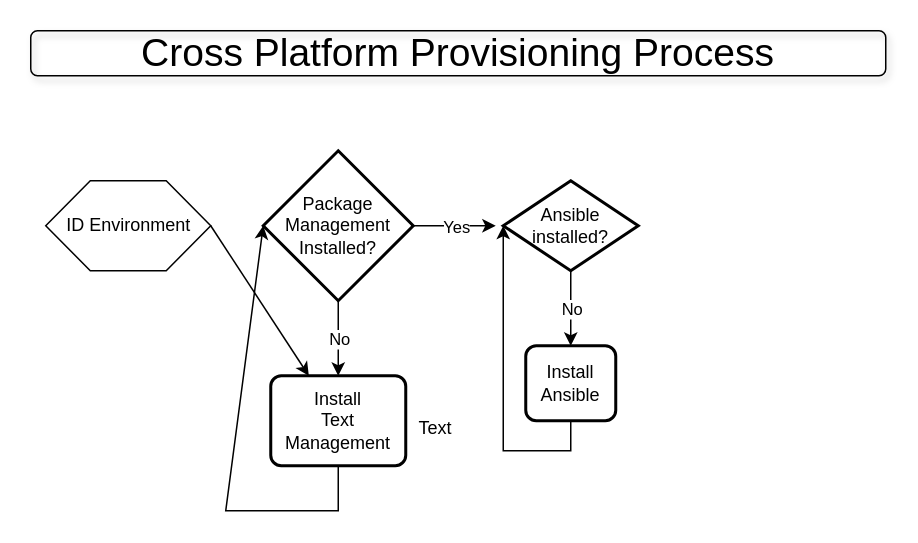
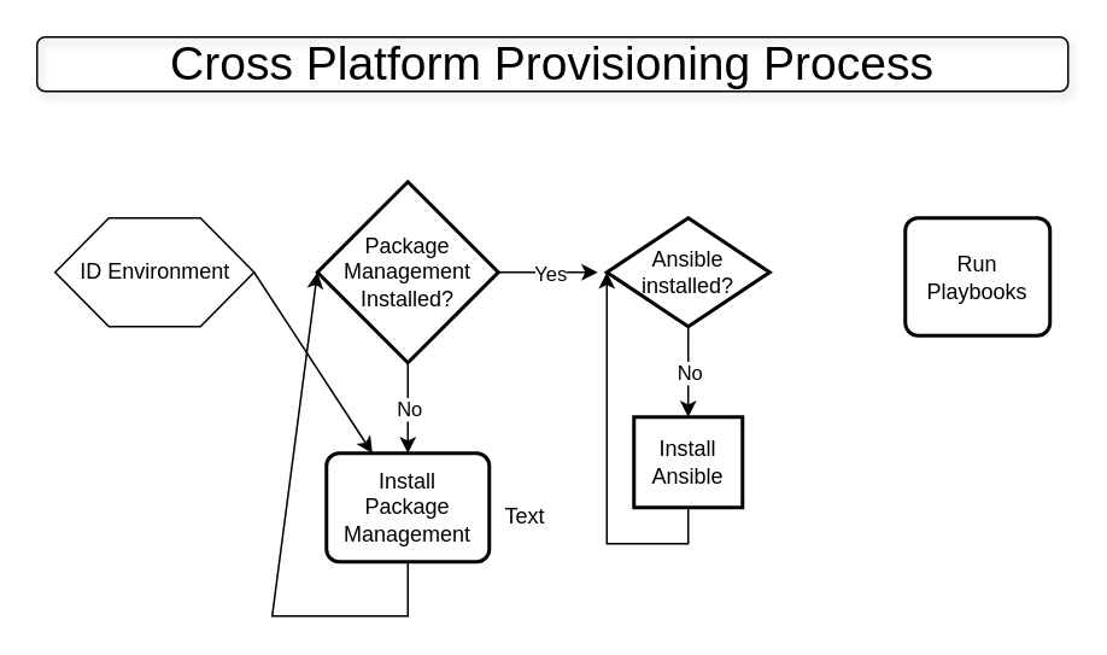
  <mxCell id="0" />
  <mxCell id="1" parent="0" />
  <mxCell id="2" value="Ansible installed?" style="strokeWidth=2;html=1;shape=mxgraph.flowchart.decision;whiteSpace=wrap;" vertex="1" parent="1"><mxGeometry x="335" y="120" width="90" height="60" as="geometry" /></mxCell>
  <mxCell id="3" value="ID&amp;nbsp;Environment" style="verticalLabelPosition=middle;verticalAlign=middle;html=1;shape=hexagon;perimeter=hexagonPerimeter2;arcSize=6;size=0.27;labelPosition=center;align=center;" vertex="1" parent="1"><mxGeometry x="30" y="120" width="110" height="60" as="geometry" /></mxCell>
  <mxCell id="4" value="" style="endArrow=classic;html=1;rounded=0;labelPosition=center;verticalLabelPosition=top;align=center;verticalAlign=bottom;exitX=1;exitY=0.5;exitDx=0;exitDy=0;exitPerimeter=0;" edge="1" parent="1" source="10"><mxGeometry relative="1" as="geometry"><mxPoint x="330" y="110" as="sourcePoint" /><mxPoint x="330" y="150" as="targetPoint" /></mxGeometry></mxCell>
  <mxCell id="5" value="Yes" style="edgeLabel;resizable=0;html=1;align=center;verticalAlign=middle;" connectable="0" vertex="1" parent="4"><mxGeometry relative="1" as="geometry" /></mxCell>
  <mxCell id="6" value="" style="endArrow=classic;html=1;rounded=0;labelPosition=center;verticalLabelPosition=top;align=center;verticalAlign=bottom;exitX=0.5;exitY=1;exitDx=0;exitDy=0;exitPerimeter=0;entryX=0.5;entryY=0;entryDx=0;entryDy=0;" edge="1" parent="1" source="2" target="13"><mxGeometry relative="1" as="geometry"><mxPoint x="280" y="170" as="sourcePoint" /><mxPoint x="380" y="230" as="targetPoint" /></mxGeometry></mxCell>
  <mxCell id="7" value="No" style="edgeLabel;resizable=0;html=1;align=center;verticalAlign=middle;" connectable="0" vertex="1" parent="6"><mxGeometry relative="1" as="geometry" /></mxCell>
  <mxCell id="8" value="" style="endArrow=classic;html=1;rounded=0;exitX=1;exitY=0.5;exitDx=0;exitDy=0;" edge="1" parent="1" source="3" target="9"><mxGeometry width="50" height="50" relative="1" as="geometry"><mxPoint x="170" y="440" as="sourcePoint" /><mxPoint x="160" y="170" as="targetPoint" /></mxGeometry></mxCell>
- <mxCell id="9" value="Install&lt;br&gt;Text&lt;br&gt;Management" style="rounded=1;whiteSpace=wrap;html=1;absoluteArcSize=1;arcSize=14;strokeWidth=2;" vertex="1" parent="1"><mxGeometry x="180" y="250" width="90" height="60" as="geometry" /></mxCell>
+ <mxCell id="9" value="Install&lt;br&gt;Package&lt;br&gt;Management" style="rounded=1;whiteSpace=wrap;html=1;absoluteArcSize=1;arcSize=14;strokeWidth=2;" vertex="1" parent="1"><mxGeometry x="180" y="250" width="90" height="60" as="geometry" /></mxCell>
  <mxCell id="10" value="Package Management Installed?" style="strokeWidth=2;html=1;shape=mxgraph.flowchart.decision;whiteSpace=wrap;" vertex="1" parent="1"><mxGeometry x="175" y="100" width="100" height="100" as="geometry" /></mxCell>
  <mxCell id="11" value="" style="endArrow=classic;html=1;rounded=0;labelPosition=center;verticalLabelPosition=top;align=center;verticalAlign=bottom;exitX=0.5;exitY=1;exitDx=0;exitDy=0;exitPerimeter=0;entryX=0.5;entryY=0;entryDx=0;entryDy=0;" edge="1" parent="1" source="10" target="9"><mxGeometry relative="1" as="geometry"><mxPoint x="260" y="330" as="sourcePoint" /><mxPoint x="225" y="230" as="targetPoint" /></mxGeometry></mxCell>
  <mxCell id="12" value="No" style="edgeLabel;resizable=0;html=1;align=center;verticalAlign=middle;" connectable="0" vertex="1" parent="11"><mxGeometry relative="1" as="geometry" /></mxCell>
- <mxCell id="13" value="Install&lt;br&gt;Ansible" style="rounded=1;whiteSpace=wrap;html=1;absoluteArcSize=1;arcSize=14;strokeWidth=2;" vertex="1" parent="1"><mxGeometry x="350" y="230" width="60" height="50" as="geometry" /></mxCell>
+ <mxCell id="13" value="Install&lt;br&gt;Ansible" style="whiteSpace=wrap;html=1;absoluteArcSize=1;arcSize=14;strokeWidth=2;rounded=0;" vertex="1" parent="1"><mxGeometry x="350" y="230" width="60" height="50" as="geometry" /></mxCell>
+ <mxCell id="14" value="Run&lt;br&gt;Playbooks" style="rounded=1;whiteSpace=wrap;html=1;absoluteArcSize=1;arcSize=14;strokeWidth=2;" vertex="1" parent="1"><mxGeometry x="500" y="120" width="80" height="65" as="geometry" /></mxCell>
  <mxCell id="15" value="" style="endArrow=classic;html=1;rounded=0;exitX=0.5;exitY=1;exitDx=0;exitDy=0;entryX=0;entryY=0.5;entryDx=0;entryDy=0;entryPerimeter=0;" edge="1" parent="1" source="13" target="2"><mxGeometry width="50" height="50" relative="1" as="geometry"><mxPoint x="240" y="470" as="sourcePoint" /><mxPoint x="330" y="160" as="targetPoint" /><Array as="points"><mxPoint x="380" y="300" /><mxPoint x="335" y="300" /></Array></mxGeometry></mxCell>
  <mxCell id="16" value="" style="endArrow=classic;html=1;rounded=0;exitX=0.5;exitY=1;exitDx=0;exitDy=0;entryX=0;entryY=0.5;entryDx=0;entryDy=0;entryPerimeter=0;" edge="1" parent="1" source="9" target="10"><mxGeometry width="50" height="50" relative="1" as="geometry"><mxPoint x="240" y="470" as="sourcePoint" /><mxPoint x="110" y="350" as="targetPoint" /><Array as="points"><mxPoint x="225" y="340" /><mxPoint x="150" y="340" /></Array></mxGeometry></mxCell>
  <mxCell id="17" value="Text" style="text;html=1;strokeColor=none;fillColor=none;align=center;verticalAlign=middle;whiteSpace=wrap;rounded=0;" vertex="1" parent="1"><mxGeometry x="260" y="270" width="60" height="30" as="geometry" /></mxCell>
  <mxCell id="18" value="Cross Platform Provisioning Process" style="text;html=1;strokeColor=default;fillColor=none;align=center;verticalAlign=middle;whiteSpace=wrap;rounded=1;fontSize=26;shadow=1;glass=1;container=1;sketch=0;" vertex="1" parent="1"><mxGeometry x="20" y="20" width="570" height="30" as="geometry" /></mxCell>
